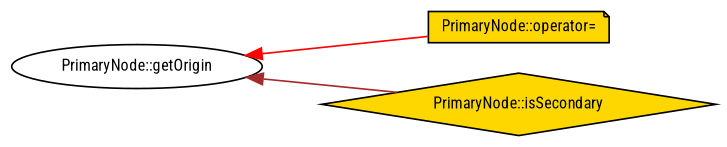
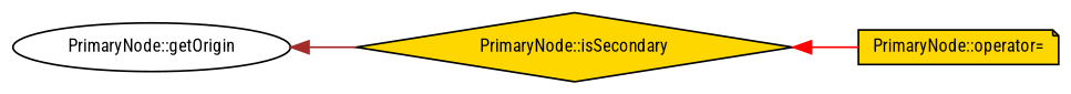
  digraph {
    fontname="Roboto Condensed"
    rankdir=LR
    node [color=black fillcolor=gold fontname="Roboto Condensed" fontsize=10 style=filled]
    edge [dir=back fontname="Roboto Condensed" fontsize=10 labelfontname=FreeSans labelfontsize=10 style=solid]
    n1 [fillcolor=white fontcolor=black height=0.2 label="PrimaryNode::getOrigin" shape=ellipse width=0.4]
    n2 [height=0.2 label="PrimaryNode::operator=" shape=note width=0.4]
    n3 [height=0.2 label="PrimaryNode::isSecondary" shape=diamond width=0.4]
-   n1 -> n2 [color=red]
+   n3 -> n2 [color=red]
    n1 -> n3 [color=brown]
  }
